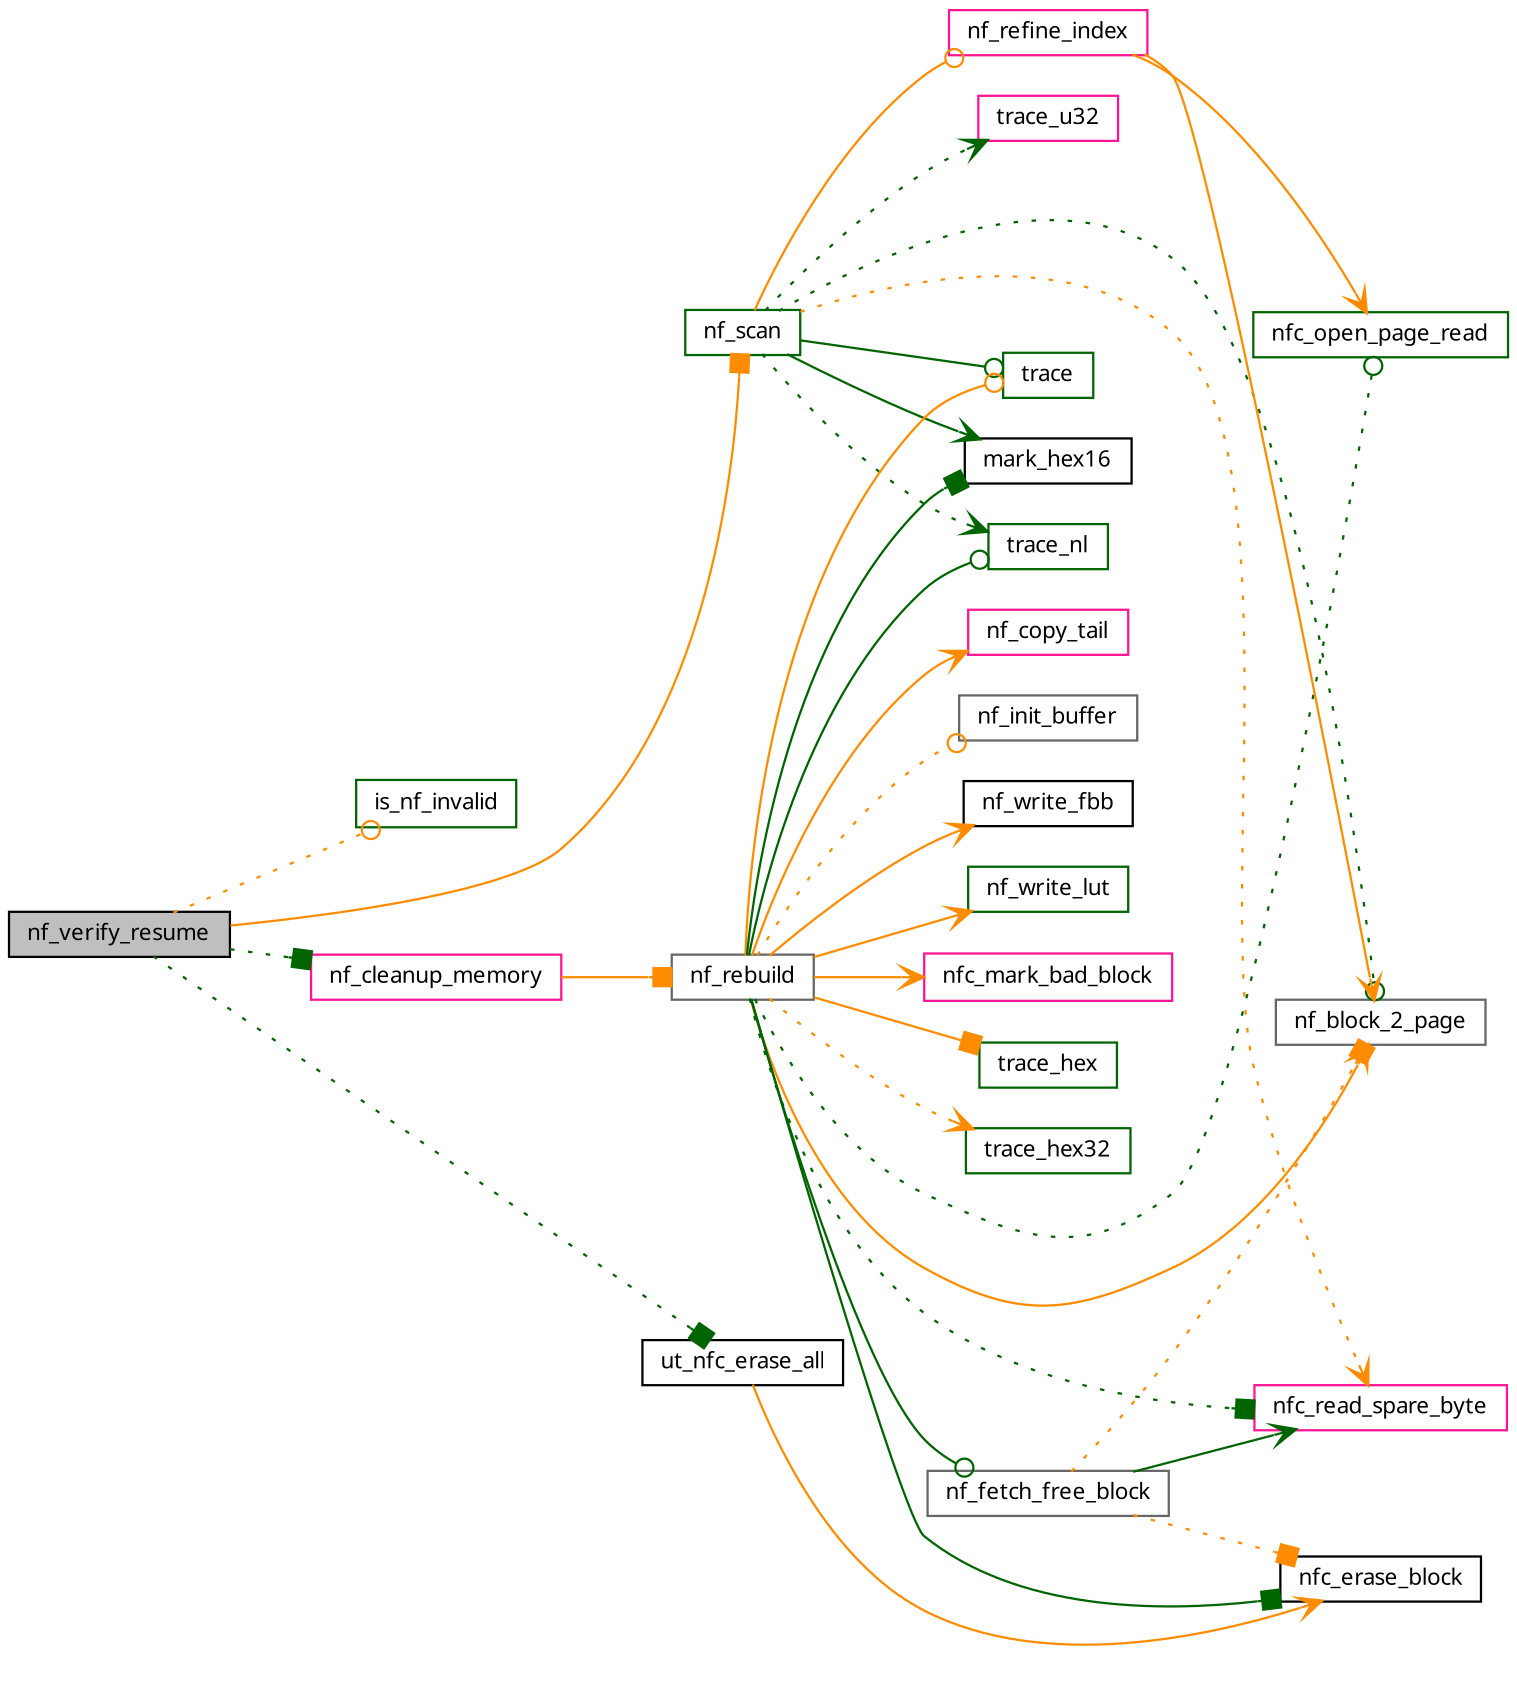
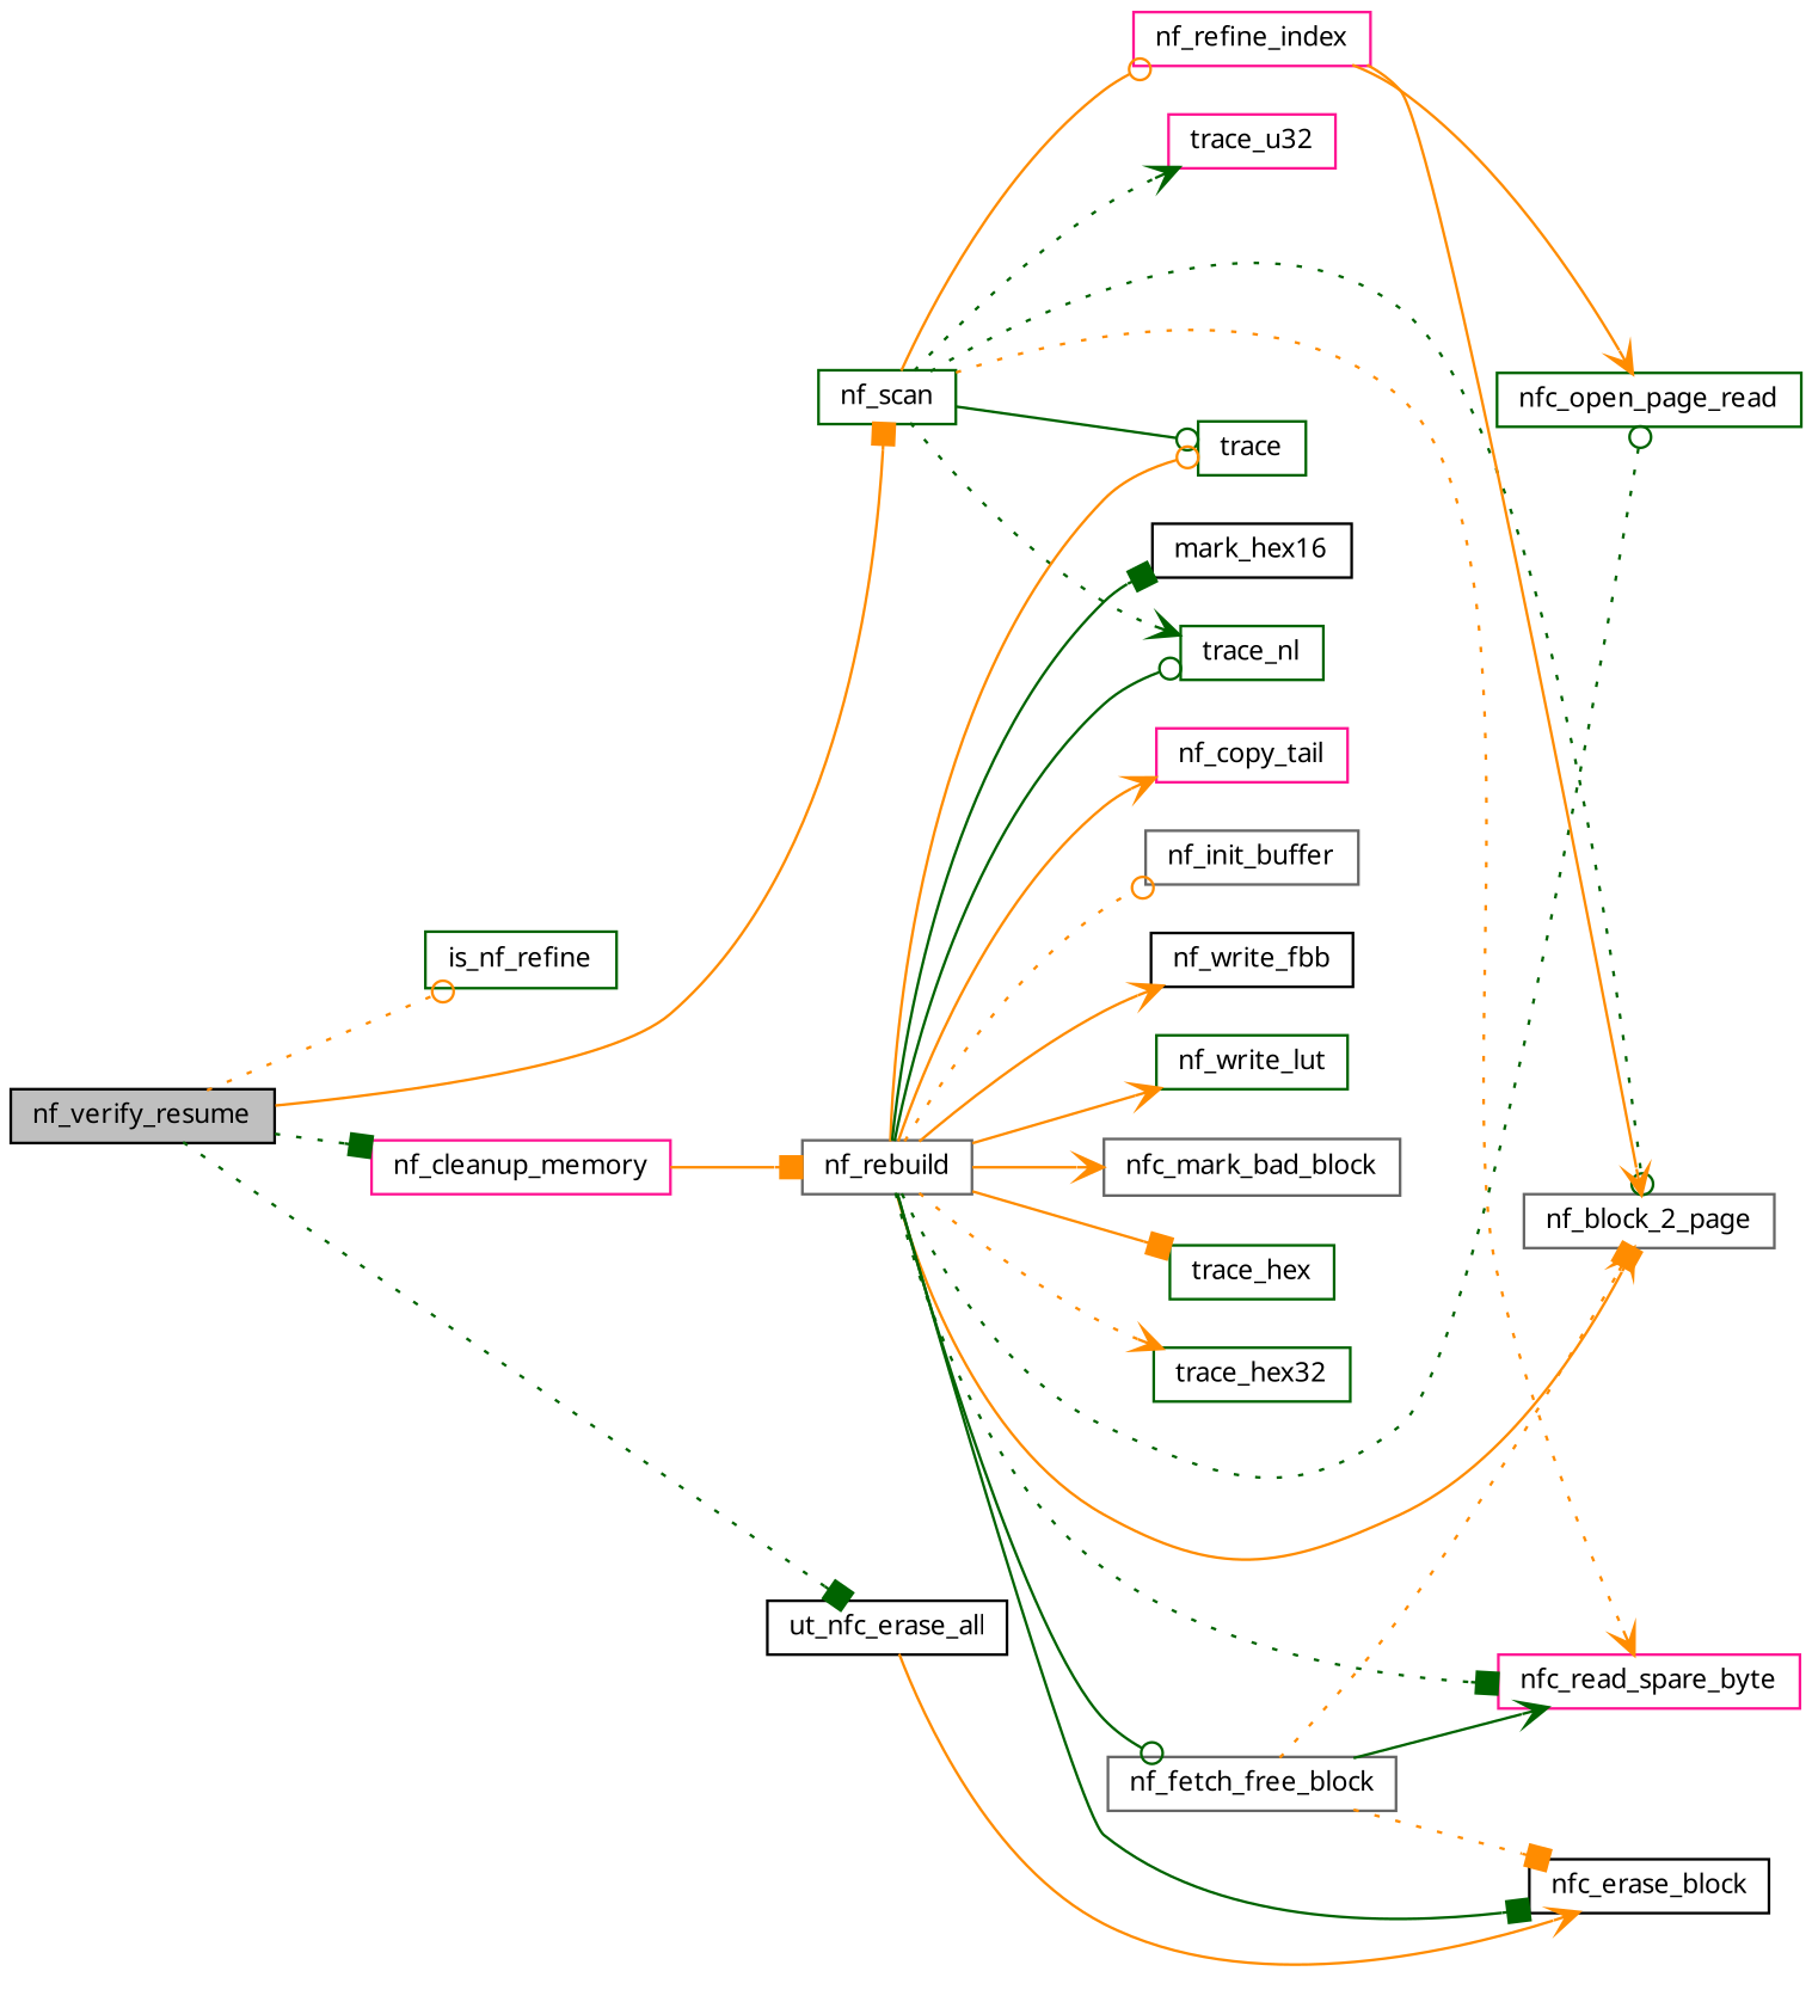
  digraph {
    rankdir=LR
    node [color=darkgreen fillcolor=white fontname="FreeSans.ttf" fontsize=10 shape=record style=filled]
    edge [arrowhead=vee color=darkorange fontname="FreeSans.ttf" fontsize=10 labelfontname="FreeSans.ttf" labelfontsize=10 style=solid]
    n1 [color=black fillcolor=grey75 fontcolor=black height=0.2 label=nf_verify_resume width=0.4]
-   n2 [height=0.2 label=is_nf_invalid width=0.4]
+   n2 [height=0.2 label=is_nf_refine width=0.4]
    n3 [color=deeppink height=0.2 label=nf_cleanup_memory width=0.4]
    n4 [height=0.2 label=nf_scan width=0.4]
    n5 [color=black height=0.2 label=ut_nfc_erase_all width=0.4]
    n6 [color=gray40 height=0.2 label=nf_rebuild width=0.4]
    n7 [color=gray40 height=0.2 label=nf_block_2_page width=0.4]
    n8 [color=deeppink height=0.2 label=nf_copy_tail width=0.4]
    n9 [color=gray40 height=0.2 label=nf_fetch_free_block width=0.4]
    n10 [color=black height=0.2 label=nfc_erase_block width=0.4]
    n11 [color=deeppink height=0.2 label=nfc_read_spare_byte width=0.4]
    n12 [color=gray40 height=0.2 label=nf_init_buffer width=0.4]
    n13 [color=black height=0.2 label=nf_write_fbb width=0.4]
    n14 [height=0.2 label=nf_write_lut width=0.4]
-   n15 [color=deeppink height=0.2 label=nfc_mark_bad_block width=0.4]
+   n15 [color=gray40 height=0.2 label=nfc_mark_bad_block width=0.4]
    n16 [height=0.2 label=nfc_open_page_read width=0.4]
    n17 [height=0.2 label=trace width=0.4]
    n18 [height=0.2 label=trace_hex width=0.4]
    n19 [color=black height=0.2 label=mark_hex16 width=0.4]
    n20 [height=0.2 label=trace_hex32 width=0.4]
    n21 [height=0.2 label=trace_nl width=0.4]
    n22 [color=deeppink height=0.2 label=nf_refine_index width=0.4]
    n23 [color=deeppink height=0.2 label=trace_u32 width=0.4]
    n1 -> n2 [arrowhead=odot style=dotted]
    n1 -> n3 [arrowhead=box color=darkgreen style=dotted]
    n1 -> n4 [arrowhead=box]
    n1 -> n5 [arrowhead=box color=darkgreen style=dotted]
    n3 -> n6 [arrowhead=box]
    n4 -> n7 [arrowhead=odot color=darkgreen style=dotted]
    n4 -> n11 [style=dotted]
    n4 -> n17 [arrowhead=odot color=darkgreen]
-   n4 -> n19 [color=darkgreen]
    n4 -> n21 [color=darkgreen style=dotted]
    n4 -> n22 [arrowhead=odot]
    n4 -> n23 [color=darkgreen style=dotted]
    n5 -> n10
    n6 -> n7
    n6 -> n8
    n6 -> n9 [arrowhead=odot color=darkgreen]
    n6 -> n10 [arrowhead=box color=darkgreen]
    n6 -> n11 [arrowhead=box color=darkgreen style=dotted]
    n6 -> n12 [arrowhead=odot style=dotted]
    n6 -> n13
    n6 -> n14
    n6 -> n15
    n6 -> n16 [arrowhead=odot color=darkgreen style=dotted]
    n6 -> n17 [arrowhead=odot]
    n6 -> n18 [arrowhead=box]
    n6 -> n19 [arrowhead=box color=darkgreen]
    n6 -> n20 [style=dotted]
    n6 -> n21 [arrowhead=odot color=darkgreen]
    n9 -> n7 [arrowhead=box style=dotted]
    n9 -> n10 [arrowhead=box style=dotted]
    n9 -> n11 [color=darkgreen]
    n22 -> n7
    n22 -> n16
  }
